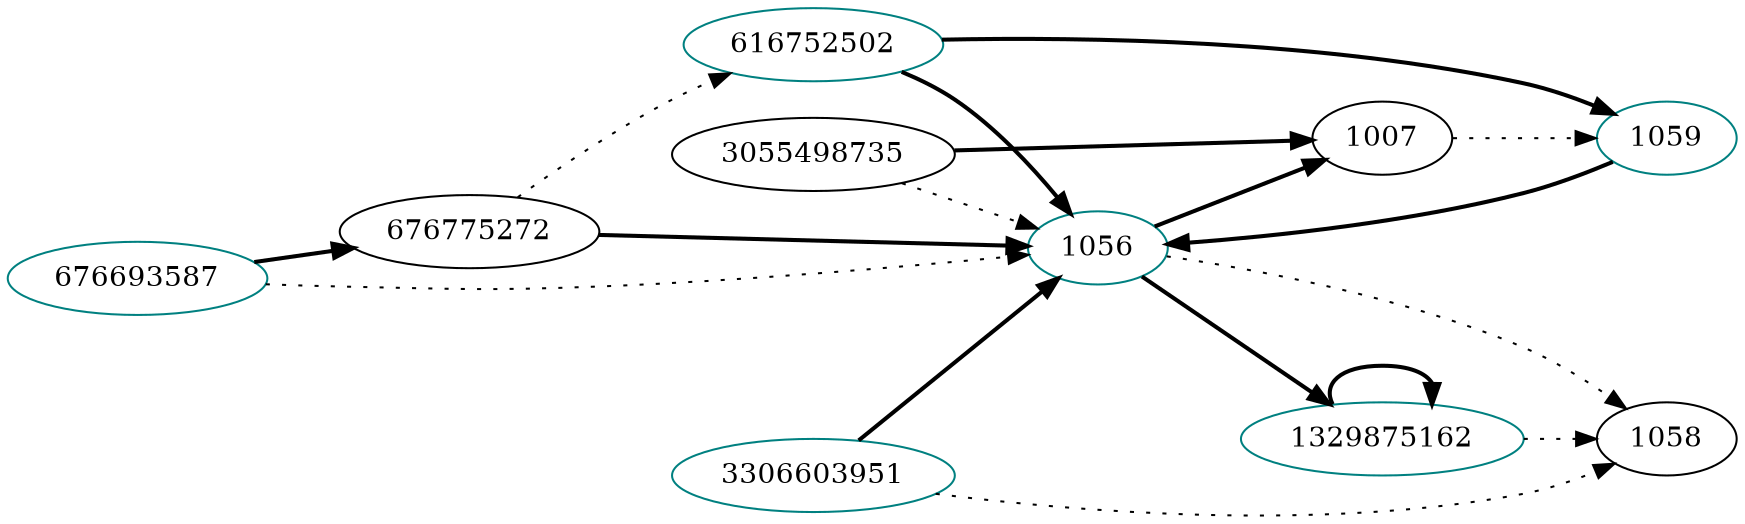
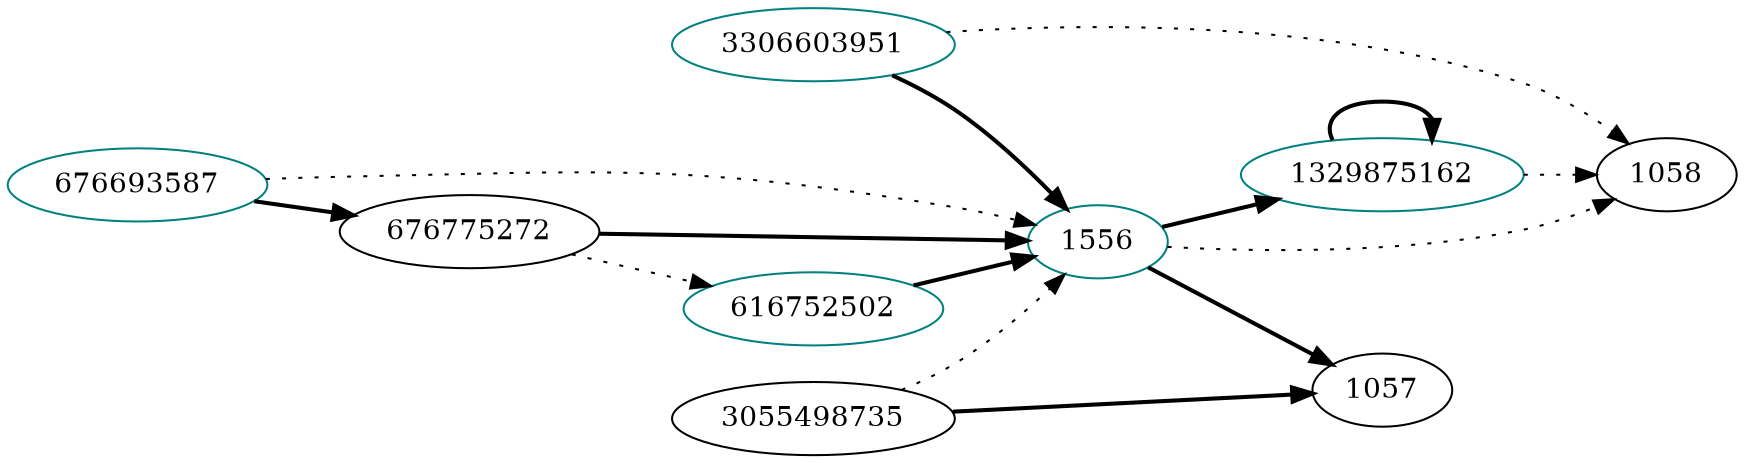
  digraph {
    rankdir=LR
    node [color=teal]
    edge [style=bold]
-   1056
+   1056 [label=1556]
    1329875162
    n3 [color=black label=1058]
-   1057 [color=black label=1007]
-   1059
+   1057 [color=black]
    676775272 [color=black]
    n7 [label=616752502]
    n8 [color=black label=3055498735]
    n9 [label=3306603951]
    n10 [label=676693587]
    1056 -> 1329875162
    1056 -> n3 [style=dotted]
    1056 -> 1057
    1329875162 -> 1329875162
    1329875162 -> n3 [style=dotted]
-   1057 -> 1059 [style=dotted]
-   1059 -> 1056
    676775272 -> 1056
    676775272 -> n7 [style=dotted]
    n7 -> 1056
-   n7 -> 1059
    n8 -> 1056 [style=dotted]
    n8 -> 1057
    n9 -> 1056
    n9 -> n3 [style=dotted]
    n10 -> 1056 [style=dotted]
    n10 -> 676775272
  }
